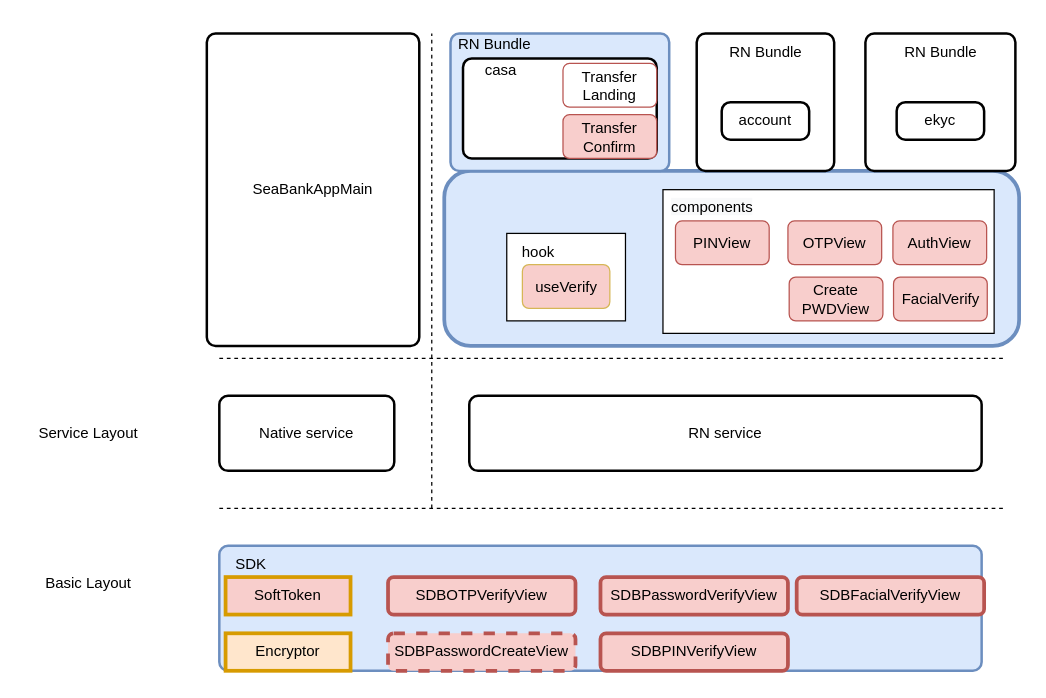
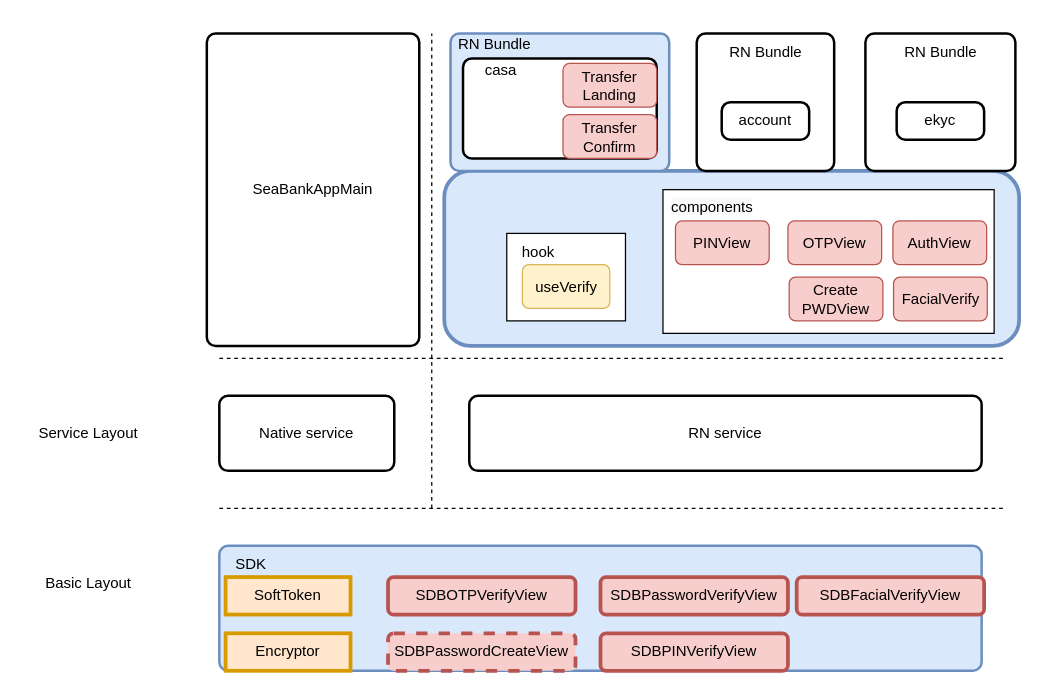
  <mxCell id="0" />
  <mxCell id="1" parent="0" />
  <mxCell id="2" value="" style="rounded=1;whiteSpace=wrap;html=1;fillColor=#dae8fc;strokeColor=#6c8ebf;strokeWidth=3;" parent="1" vertex="1"><mxGeometry x="355" y="136" width="460" height="140" as="geometry" /></mxCell>
  <mxCell id="3" value="" style="whiteSpace=wrap;html=1;" parent="1" vertex="1"><mxGeometry x="530" y="151" width="265" height="115" as="geometry" /></mxCell>
  <mxCell id="4" value="&lt;span style=&quot;&quot;&gt;SeaBankAppMain&lt;/span&gt;" style="rounded=1;whiteSpace=wrap;html=1;absoluteArcSize=1;arcSize=14;strokeWidth=2;" parent="1" vertex="1"><mxGeometry x="165" y="26" width="170" height="250" as="geometry" /></mxCell>
  <mxCell id="5" value="" style="rounded=1;whiteSpace=wrap;html=1;absoluteArcSize=1;arcSize=14;strokeWidth=2;fillColor=#dae8fc;strokeColor=#6c8ebf;" parent="1" vertex="1"><mxGeometry x="360" y="26" width="175" height="110" as="geometry" /></mxCell>
  <mxCell id="6" value="RN Bundle" style="text;html=1;align=center;verticalAlign=middle;resizable=0;points=[];autosize=1;strokeColor=none;fillColor=none;" parent="1" vertex="1"><mxGeometry x="355" y="20" width="80" height="30" as="geometry" /></mxCell>
  <mxCell id="7" value="" style="rounded=1;whiteSpace=wrap;html=1;absoluteArcSize=1;arcSize=14;strokeWidth=2;" parent="1" vertex="1"><mxGeometry x="557" y="26" width="110" height="110" as="geometry" /></mxCell>
  <mxCell id="8" value="RN Bundle" style="text;html=1;align=center;verticalAlign=middle;resizable=0;points=[];autosize=1;strokeColor=none;fillColor=none;" parent="1" vertex="1"><mxGeometry x="572" y="26" width="80" height="30" as="geometry" /></mxCell>
  <mxCell id="9" value="" style="rounded=1;whiteSpace=wrap;html=1;absoluteArcSize=1;arcSize=14;strokeWidth=2;" parent="1" vertex="1"><mxGeometry x="692" y="26" width="120" height="110" as="geometry" /></mxCell>
  <mxCell id="10" value="RN Bundle" style="text;html=1;align=center;verticalAlign=middle;resizable=0;points=[];autosize=1;strokeColor=none;fillColor=none;" parent="1" vertex="1"><mxGeometry x="712" y="26" width="80" height="30" as="geometry" /></mxCell>
  <mxCell id="11" value="" style="rounded=1;whiteSpace=wrap;html=1;absoluteArcSize=1;arcSize=14;strokeWidth=2;" parent="1" vertex="1"><mxGeometry x="370" y="46" width="155" height="80" as="geometry" /></mxCell>
  <mxCell id="12" value="&lt;span style=&quot;&quot;&gt;account&lt;/span&gt;" style="rounded=1;whiteSpace=wrap;html=1;absoluteArcSize=1;arcSize=14;strokeWidth=2;" parent="1" vertex="1"><mxGeometry x="577" y="81" width="70" height="30" as="geometry" /></mxCell>
  <mxCell id="13" value="&lt;span style=&quot;&quot;&gt;ekyc&lt;/span&gt;" style="rounded=1;whiteSpace=wrap;html=1;absoluteArcSize=1;arcSize=14;strokeWidth=2;" parent="1" vertex="1"><mxGeometry x="717" y="81" width="70" height="30" as="geometry" /></mxCell>
  <mxCell id="14" value="Native service" style="rounded=1;whiteSpace=wrap;html=1;absoluteArcSize=1;arcSize=14;strokeWidth=2;" parent="1" vertex="1"><mxGeometry x="175" y="316" width="140" height="60" as="geometry" /></mxCell>
  <mxCell id="15" value="RN service" style="rounded=1;whiteSpace=wrap;html=1;absoluteArcSize=1;arcSize=14;strokeWidth=2;" parent="1" vertex="1"><mxGeometry x="375" y="316" width="410" height="60" as="geometry" /></mxCell>
  <mxCell id="16" value="" style="rounded=1;whiteSpace=wrap;html=1;absoluteArcSize=1;arcSize=14;strokeWidth=2;fillColor=#dae8fc;strokeColor=#6c8ebf;" parent="1" vertex="1"><mxGeometry x="175" y="436" width="610" height="100" as="geometry" /></mxCell>
  <mxCell id="17" value="Service Layout" style="text;html=1;align=center;verticalAlign=middle;resizable=0;points=[];autosize=1;strokeColor=none;fillColor=none;" parent="1" vertex="1"><mxGeometry x="20" y="331" width="100" height="30" as="geometry" /></mxCell>
  <mxCell id="18" value="Basic Layout" style="text;html=1;align=center;verticalAlign=middle;resizable=0;points=[];autosize=1;strokeColor=none;fillColor=none;" parent="1" vertex="1"><mxGeometry x="25" y="451" width="90" height="30" as="geometry" /></mxCell>
  <mxCell id="19" value="" style="endArrow=none;dashed=1;html=1;rounded=0;" parent="1" edge="1"><mxGeometry width="50" height="50" relative="1" as="geometry"><mxPoint x="345" y="406" as="sourcePoint" /><mxPoint x="345" y="26" as="targetPoint" /></mxGeometry></mxCell>
  <mxCell id="20" value="" style="endArrow=none;dashed=1;html=1;rounded=0;" parent="1" edge="1"><mxGeometry width="50" height="50" relative="1" as="geometry"><mxPoint x="175" y="286" as="sourcePoint" /><mxPoint x="805" y="286" as="targetPoint" /></mxGeometry></mxCell>
  <mxCell id="21" value="" style="endArrow=none;dashed=1;html=1;rounded=0;" parent="1" edge="1"><mxGeometry width="50" height="50" relative="1" as="geometry"><mxPoint x="175" y="406" as="sourcePoint" /><mxPoint x="805" y="406" as="targetPoint" /></mxGeometry></mxCell>
  <mxCell id="22" value="PINView" style="rounded=1;whiteSpace=wrap;html=1;fillColor=#f8cecc;strokeColor=#b85450;" parent="1" vertex="1"><mxGeometry x="540" y="176" width="75" height="35" as="geometry" /></mxCell>
  <mxCell id="23" value="OTPView" style="rounded=1;whiteSpace=wrap;html=1;fillColor=#f8cecc;strokeColor=#b85450;" parent="1" vertex="1"><mxGeometry x="630" y="176" width="75" height="35" as="geometry" /></mxCell>
  <mxCell id="24" value="&lt;meta charset=&quot;utf-8&quot;&gt;&lt;span style=&quot;color: rgb(0, 0, 0); font-family: Helvetica; font-size: 12px; font-style: normal; font-variant-ligatures: normal; font-variant-caps: normal; font-weight: 400; letter-spacing: normal; orphans: 2; text-align: center; text-indent: 0px; text-transform: none; widows: 2; word-spacing: 0px; -webkit-text-stroke-width: 0px; background-color: rgb(248, 249, 250); text-decoration-thickness: initial; text-decoration-style: initial; text-decoration-color: initial; float: none; display: inline !important;&quot;&gt;components&lt;/span&gt;" style="text;whiteSpace=wrap;html=1;" parent="1" vertex="1"><mxGeometry x="535" y="151" width="100" height="40" as="geometry" /></mxCell>
  <mxCell id="25" value="" style="whiteSpace=wrap;html=1;" parent="1" vertex="1"><mxGeometry x="405" y="186" width="95" height="70" as="geometry" /></mxCell>
  <mxCell id="26" value="&lt;span style=&quot;&quot;&gt;hook&lt;/span&gt;" style="text;html=1;align=center;verticalAlign=middle;resizable=0;points=[];autosize=1;strokeColor=none;fillColor=none;" parent="1" vertex="1"><mxGeometry x="405" y="186" width="50" height="30" as="geometry" /></mxCell>
- <mxCell id="27" value="useVerify" style="rounded=1;whiteSpace=wrap;html=1;fillColor=#f8cecc;strokeColor=#d6b656;" parent="1" vertex="1"><mxGeometry x="417.5" y="211" width="70" height="35" as="geometry" /></mxCell>
+ <mxCell id="27" value="useVerify" style="rounded=1;whiteSpace=wrap;html=1;fillColor=#fff2cc;strokeColor=#d6b656;" parent="1" vertex="1"><mxGeometry x="417.5" y="211" width="70" height="35" as="geometry" /></mxCell>
  <mxCell id="28" value="Create PWDView" style="rounded=1;whiteSpace=wrap;html=1;fillColor=#f8cecc;strokeColor=#b85450;" parent="1" vertex="1"><mxGeometry x="631" y="221" width="75" height="35" as="geometry" /></mxCell>
  <mxCell id="29" value="SDBOTPVerifyView" style="rounded=1;whiteSpace=wrap;html=1;strokeWidth=3;fillColor=#f8cecc;strokeColor=#b85450;" parent="1" vertex="1"><mxGeometry x="310" y="461" width="150" height="30" as="geometry" /></mxCell>
  <mxCell id="30" value="SDBPasswordVerifyView" style="rounded=1;whiteSpace=wrap;html=1;strokeWidth=3;fillColor=#f8cecc;strokeColor=#b85450;" parent="1" vertex="1"><mxGeometry x="480" y="461" width="150" height="30" as="geometry" /></mxCell>
  <mxCell id="31" value="SDBPasswordCreateView" style="rounded=1;whiteSpace=wrap;html=1;strokeWidth=3;fillColor=#f8cecc;strokeColor=#b85450;dashed=1;" parent="1" vertex="1"><mxGeometry x="310" y="506" width="150" height="30" as="geometry" /></mxCell>
  <mxCell id="32" value="SDBPINVerifyView" style="rounded=1;whiteSpace=wrap;html=1;strokeWidth=3;fillColor=#f8cecc;strokeColor=#b85450;" parent="1" vertex="1"><mxGeometry x="480" y="506" width="150" height="30" as="geometry" /></mxCell>
  <mxCell id="33" value="&lt;span style=&quot;&quot;&gt;SDK&lt;/span&gt;" style="text;html=1;align=center;verticalAlign=middle;resizable=0;points=[];autosize=1;strokeColor=none;fillColor=none;" parent="1" vertex="1"><mxGeometry x="175" y="436" width="50" height="30" as="geometry" /></mxCell>
- <mxCell id="34" value="SoftToken" style="whiteSpace=wrap;html=1;strokeWidth=3;fillColor=#f8cecc;strokeColor=#d79b00;" parent="1" vertex="1"><mxGeometry x="180" y="461" width="100" height="30" as="geometry" /></mxCell>
+ <mxCell id="34" value="SoftToken" style="whiteSpace=wrap;html=1;strokeWidth=3;fillColor=#ffe6cc;strokeColor=#d79b00;" parent="1" vertex="1"><mxGeometry x="180" y="461" width="100" height="30" as="geometry" /></mxCell>
  <mxCell id="35" value="Encryptor" style="whiteSpace=wrap;html=1;strokeWidth=3;fillColor=#ffe6cc;strokeColor=#d79b00;" parent="1" vertex="1"><mxGeometry x="180" y="506" width="100" height="30" as="geometry" /></mxCell>
  <mxCell id="36" value="AuthView" style="rounded=1;whiteSpace=wrap;html=1;fillColor=#f8cecc;strokeColor=#b85450;" parent="1" vertex="1"><mxGeometry x="714" y="176" width="75" height="35" as="geometry" /></mxCell>
  <mxCell id="37" value="&lt;span style=&quot;&quot;&gt;casa&lt;/span&gt;" style="text;html=1;align=center;verticalAlign=middle;resizable=0;points=[];autosize=1;strokeColor=none;fillColor=none;" parent="1" vertex="1"><mxGeometry x="375" y="41" width="50" height="30" as="geometry" /></mxCell>
  <mxCell id="38" value="Transfer Confirm" style="rounded=1;whiteSpace=wrap;html=1;fillColor=#f8cecc;strokeColor=#b85450;" parent="1" vertex="1"><mxGeometry x="450" y="91" width="75" height="35" as="geometry" /></mxCell>
- <mxCell id="39" value="Transfer Landing" style="rounded=1;whiteSpace=wrap;html=1;fillColor=#ffffff;strokeColor=#b85450;" parent="1" vertex="1"><mxGeometry x="450" y="50" width="75" height="35" as="geometry" /></mxCell>
+ <mxCell id="39" value="Transfer Landing" style="rounded=1;whiteSpace=wrap;html=1;fillColor=#f8cecc;strokeColor=#b85450;" parent="1" vertex="1"><mxGeometry x="450" y="50" width="75" height="35" as="geometry" /></mxCell>
  <mxCell id="40" value="FacialVerify" style="rounded=1;whiteSpace=wrap;html=1;fillColor=#f8cecc;strokeColor=#b85450;" vertex="1" parent="1"><mxGeometry x="714.5" y="221" width="75" height="35" as="geometry" /></mxCell>
  <mxCell id="41" value="SDBFacialVerifyView" style="rounded=1;whiteSpace=wrap;html=1;strokeWidth=3;fillColor=#f8cecc;strokeColor=#b85450;" vertex="1" parent="1"><mxGeometry x="637" y="461" width="150" height="30" as="geometry" /></mxCell>
